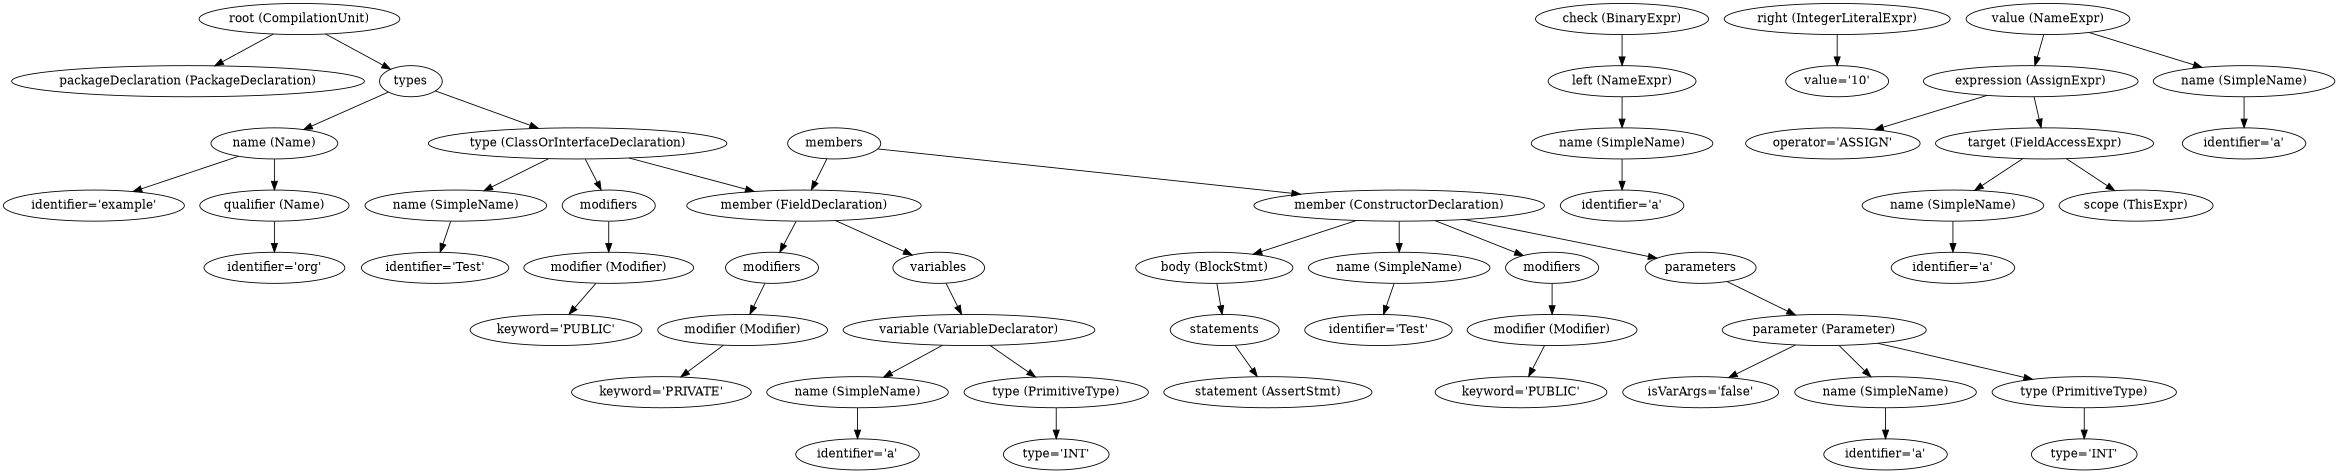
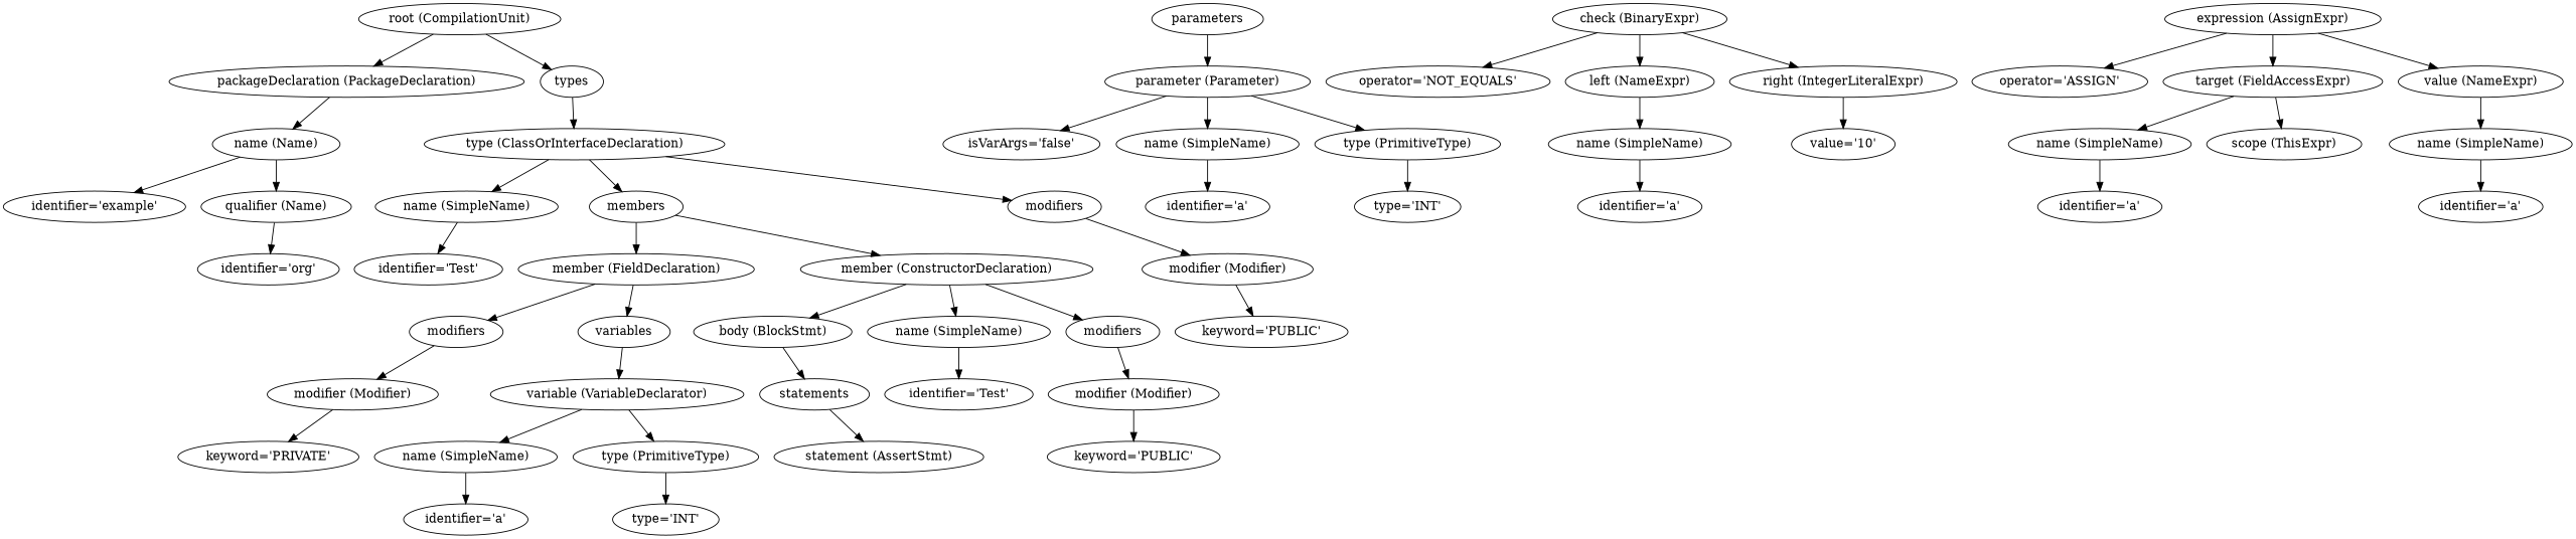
  digraph {
    n1 [label="root (CompilationUnit)"]
    n2 [label="packageDeclaration (PackageDeclaration)"]
    n3 [label=types]
    n4 [label="name (Name)"]
    n5 [label="type (ClassOrInterfaceDeclaration)"]
    n6 [label="identifier='example'"]
    n7 [label="qualifier (Name)"]
    n8 [label="identifier='org'"]
    n9 [label="name (SimpleName)"]
    n10 [label=members]
    n11 [label=modifiers]
    n12 [label="identifier='Test'"]
    n13 [label="member (FieldDeclaration)"]
    n14 [label="member (ConstructorDeclaration)"]
    n15 [label="modifier (Modifier)"]
    n16 [label=modifiers]
    n17 [label=variables]
    n18 [label="body (BlockStmt)"]
    n19 [label="name (SimpleName)"]
    n20 [label=modifiers]
    n21 [label=parameters]
    n22 [label="modifier (Modifier)"]
    n23 [label="variable (VariableDeclarator)"]
    n24 [label="keyword='PRIVATE'"]
    n25 [label="name (SimpleName)"]
    n26 [label="type (PrimitiveType)"]
    n27 [label="identifier='a'"]
    n28 [label="type='INT'"]
    n29 [label=statements]
    n30 [label="identifier='Test'"]
    n31 [label="modifier (Modifier)"]
    n32 [label="parameter (Parameter)"]
    n33 [label="statement (AssertStmt)"]
    n34 [label="check (BinaryExpr)"]
+   n35 [label="operator='NOT_EQUALS'"]
    n36 [label="left (NameExpr)"]
    n37 [label="right (IntegerLiteralExpr)"]
    n38 [label="name (SimpleName)"]
    n39 [label="value='10'"]
    n40 [label="identifier='a'"]
    n41 [label="expression (AssignExpr)"]
    n42 [label="operator='ASSIGN'"]
    n43 [label="target (FieldAccessExpr)"]
    n44 [label="value (NameExpr)"]
    n45 [label="name (SimpleName)"]
    n46 [label="scope (ThisExpr)"]
    n47 [label="name (SimpleName)"]
    n48 [label="identifier='a'"]
    n49 [label="identifier='a'"]
    n50 [label="keyword='PUBLIC'"]
    n51 [label="isVarArgs='false'"]
    n52 [label="name (SimpleName)"]
    n53 [label="type (PrimitiveType)"]
    n54 [label="identifier='a'"]
    n55 [label="type='INT'"]
    n56 [label="keyword='PUBLIC'"]
    n1 -> n2
    n1 -> n3
-   n3 -> n4
+   n2 -> n4
    n3 -> n5
    n4 -> n6
    n4 -> n7
    n5 -> n9
-   n5 -> n13
+   n5 -> n10
    n5 -> n11
    n7 -> n8
    n9 -> n12
    n10 -> n13
    n10 -> n14
    n11 -> n15
    n13 -> n16
    n13 -> n17
    n14 -> n18
    n14 -> n19
    n14 -> n20
-   n14 -> n21
    n15 -> n56
    n16 -> n22
    n17 -> n23
    n18 -> n29
    n19 -> n30
    n20 -> n31
    n21 -> n32
    n22 -> n24
    n23 -> n25
    n23 -> n26
    n25 -> n27
    n26 -> n28
    n29 -> n33
    n31 -> n50
    n32 -> n51
    n32 -> n52
    n32 -> n53
+   n34 -> n35
    n34 -> n36
+   n34 -> n37
    n36 -> n38
    n37 -> n39
    n38 -> n40
    n41 -> n42
    n41 -> n43
-   n44 -> n41
+   n41 -> n44
    n43 -> n45
    n43 -> n46
    n44 -> n47
    n45 -> n48
    n47 -> n49
    n52 -> n54
    n53 -> n55
  }
